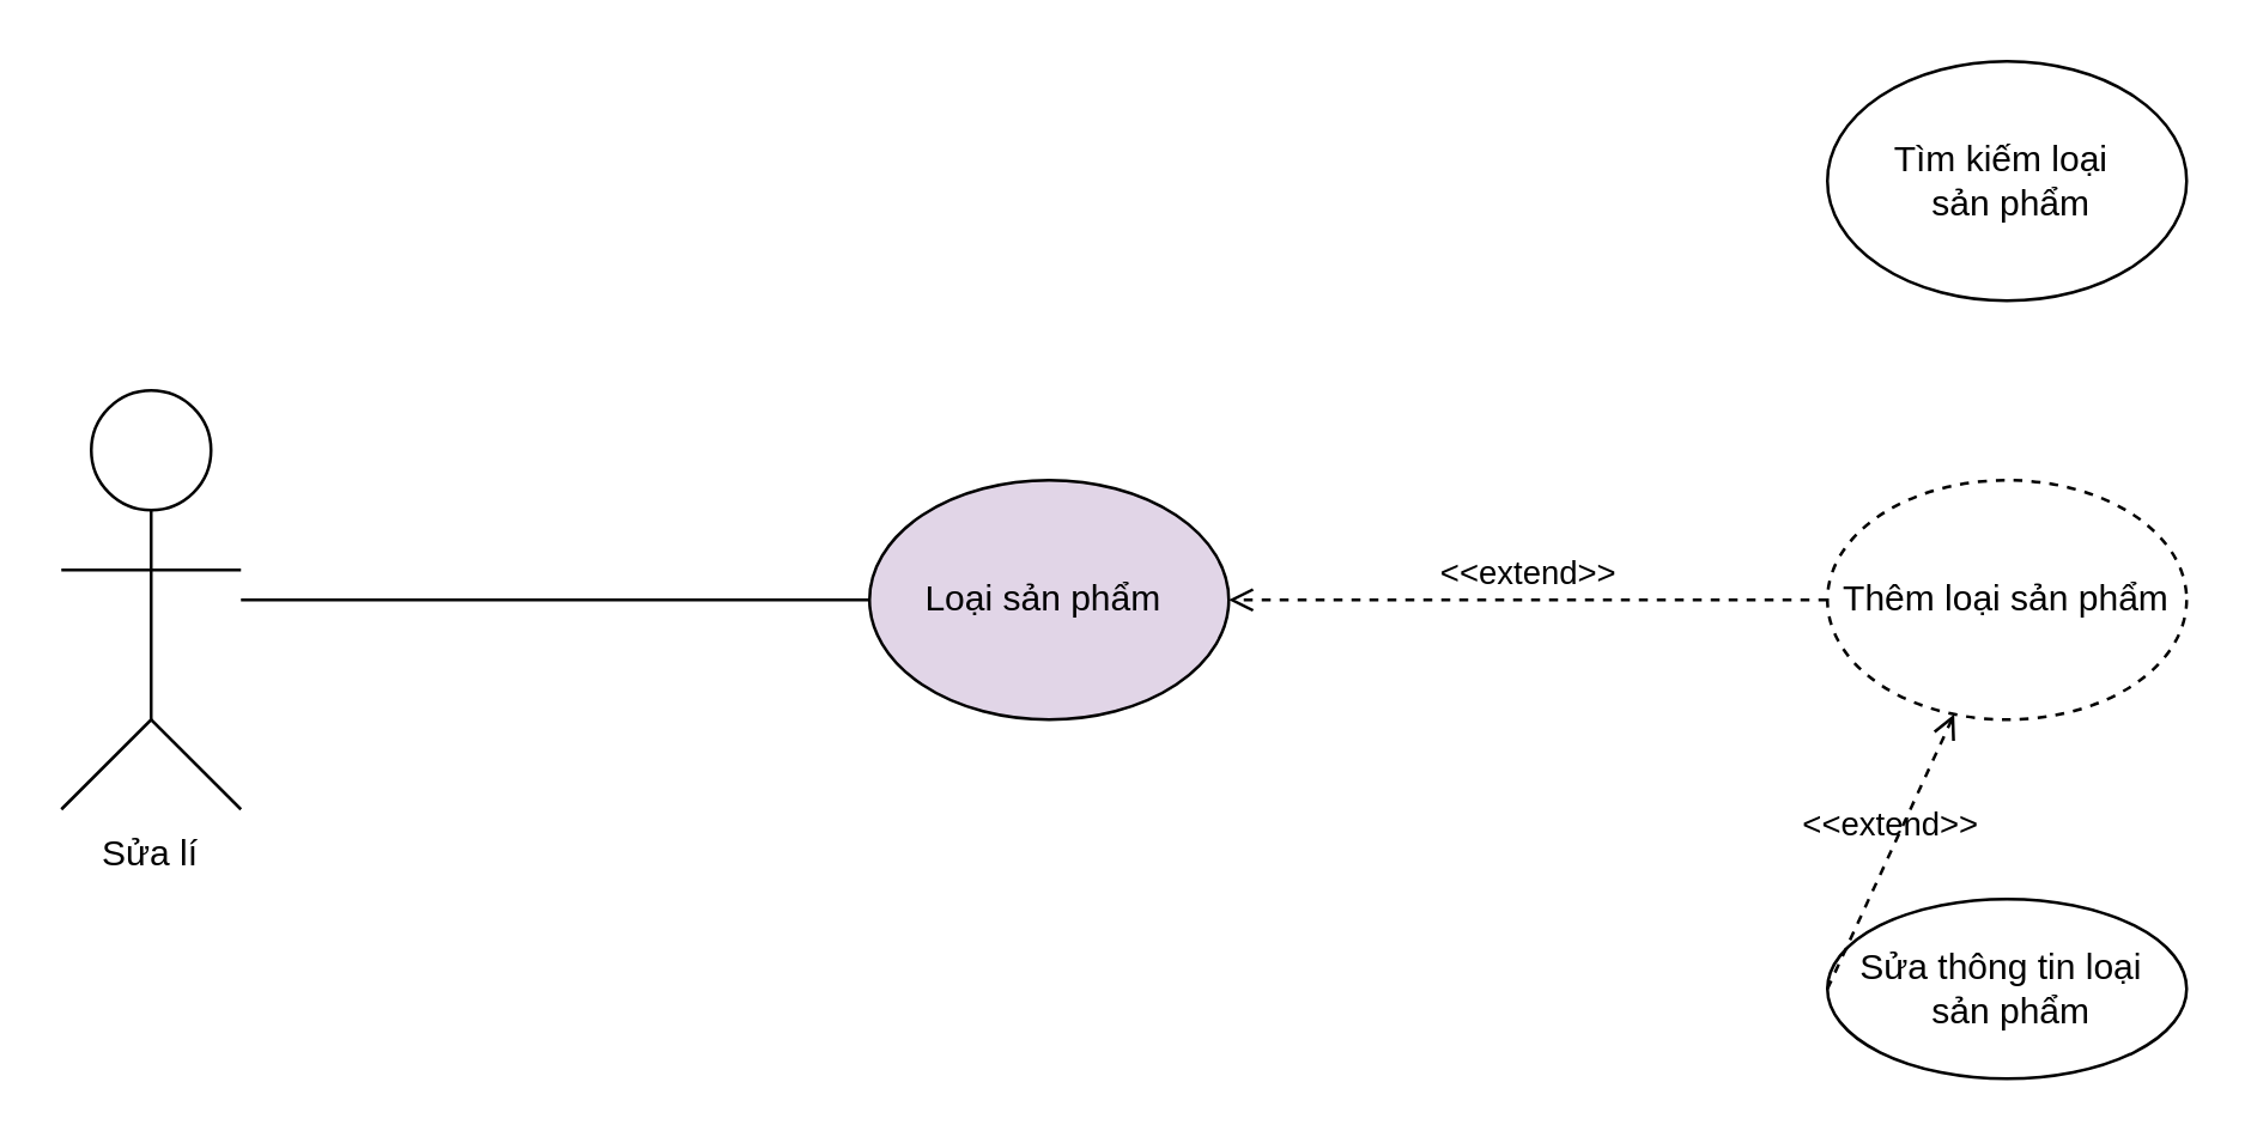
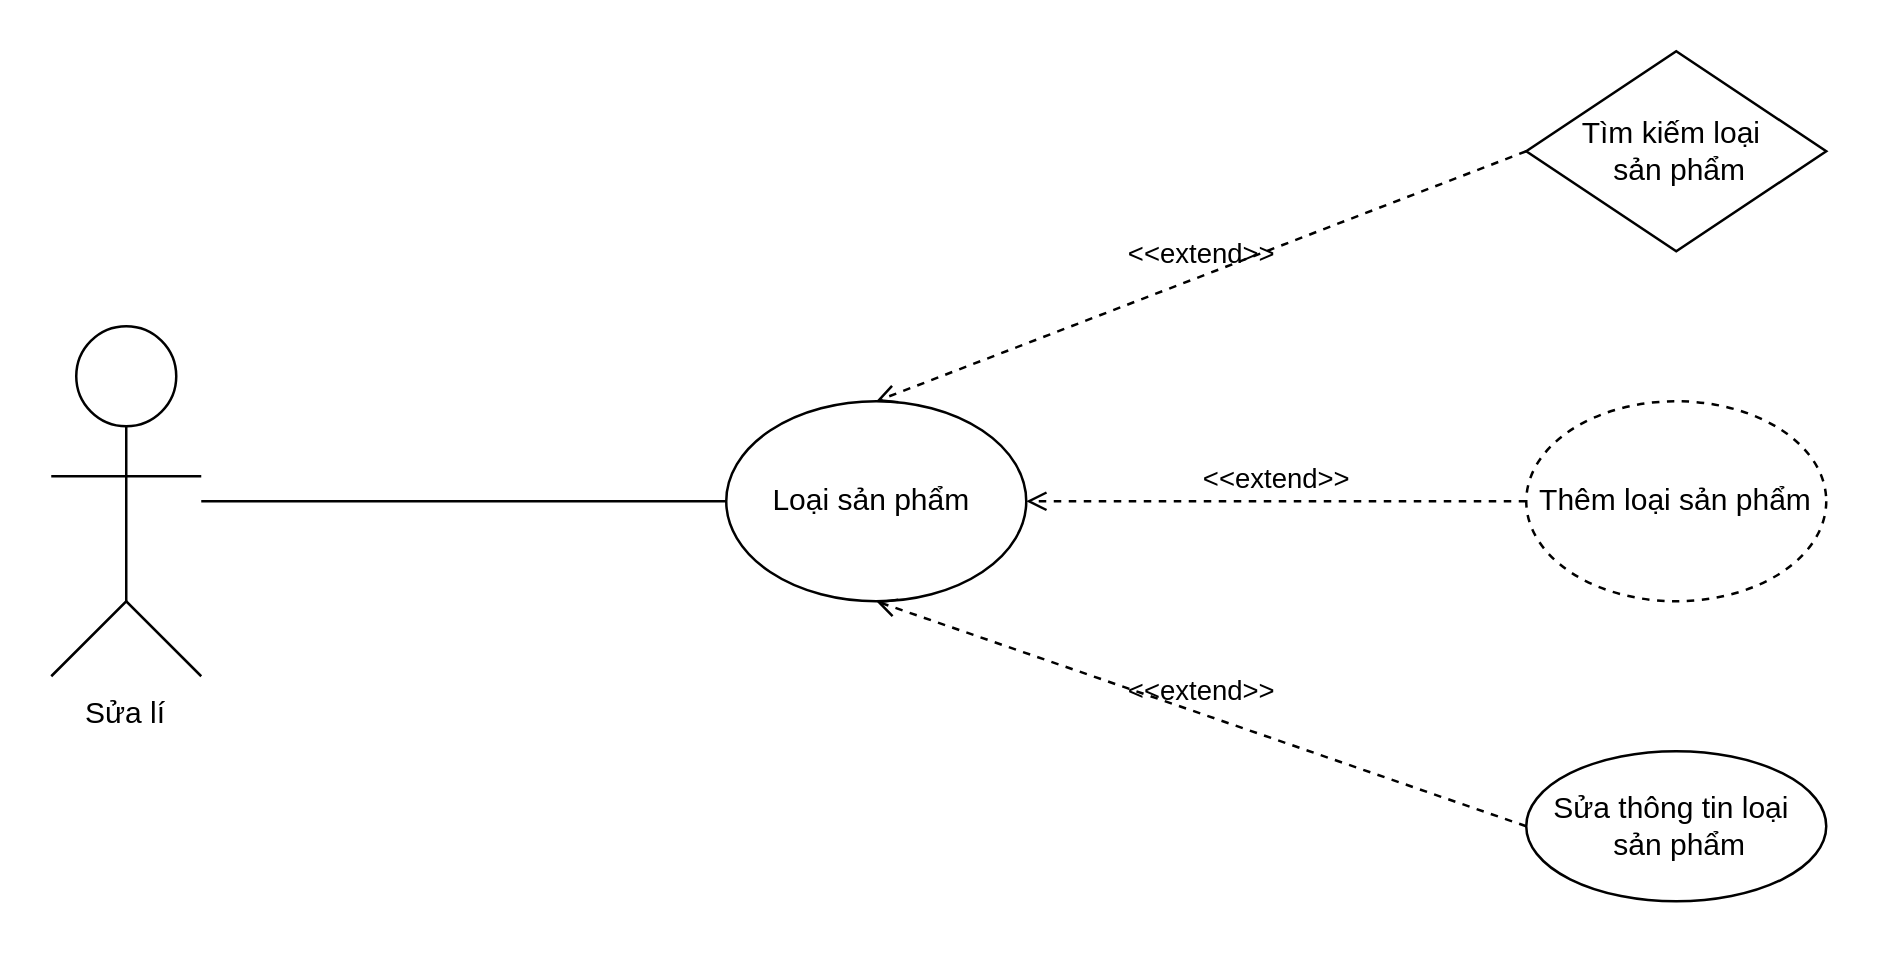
  <mxCell id="0" />
  <mxCell id="1" parent="0" />
  <mxCell id="2" value="Thêm loại sản phẩm" style="ellipse;whiteSpace=wrap;html=1;dashed=1;" parent="1" vertex="1"><mxGeometry x="610" y="160" width="120" height="80" as="geometry" /></mxCell>
  <mxCell id="3" value="Sửa thông tin loại&amp;nbsp;&lt;br&gt;&amp;nbsp;sản phẩm" style="ellipse;whiteSpace=wrap;html=1;" parent="1" vertex="1"><mxGeometry x="610" y="300" width="120" height="60" as="geometry" /></mxCell>
- <mxCell id="4" value="Tìm kiếm loại&amp;nbsp;&lt;br&gt;&amp;nbsp;sản phẩm" style="ellipse;whiteSpace=wrap;html=1;" parent="1" vertex="1"><mxGeometry x="610" y="20" width="120" height="80" as="geometry" /></mxCell>
- <mxCell id="5" value="Loại sản phẩm&amp;nbsp;" style="ellipse;whiteSpace=wrap;html=1;fillColor=#e1d5e7;" parent="1" vertex="1"><mxGeometry x="290" y="160" width="120" height="80" as="geometry" /></mxCell>
+ <mxCell id="4" value="Tìm kiếm loại&amp;nbsp;&lt;br&gt;&amp;nbsp;sản phẩm" style="rhombus;whiteSpace=wrap;html=1;" parent="1" vertex="1"><mxGeometry x="610" y="20" width="120" height="80" as="geometry" /></mxCell>
+ <mxCell id="5" value="Loại sản phẩm&amp;nbsp;" style="ellipse;whiteSpace=wrap;html=1;" parent="1" vertex="1"><mxGeometry x="290" y="160" width="120" height="80" as="geometry" /></mxCell>
+ <mxCell id="6" value="&amp;lt;&amp;lt;extend&amp;gt;&amp;gt;" style="html=1;verticalAlign=bottom;labelBackgroundColor=none;endArrow=open;endFill=0;dashed=1;rounded=0;exitX=0;exitY=0.5;exitDx=0;exitDy=0;entryX=0.5;entryY=0;entryDx=0;entryDy=0;" parent="1" source="4" target="5" edge="1"><mxGeometry width="160" relative="1" as="geometry"><mxPoint x="350" y="230" as="sourcePoint" /><mxPoint x="510" y="230" as="targetPoint" /></mxGeometry></mxCell>
  <mxCell id="7" value="&amp;lt;&amp;lt;extend&amp;gt;&amp;gt;" style="html=1;verticalAlign=bottom;labelBackgroundColor=none;endArrow=open;endFill=0;dashed=1;rounded=0;exitX=0;exitY=0.5;exitDx=0;exitDy=0;" parent="1" source="2" edge="1"><mxGeometry width="160" relative="1" as="geometry"><mxPoint x="350" y="230" as="sourcePoint" /><mxPoint x="410" y="200" as="targetPoint" /></mxGeometry></mxCell>
- <mxCell id="8" value="&amp;lt;&amp;lt;extend&amp;gt;&amp;gt;" style="html=1;verticalAlign=bottom;labelBackgroundColor=none;endArrow=open;endFill=0;dashed=1;rounded=0;exitX=0;exitY=0.5;exitDx=0;exitDy=0;" parent="1" source="3" target="2" edge="1"><mxGeometry width="160" relative="1" as="geometry"><mxPoint x="340" y="380" as="sourcePoint" /><mxPoint x="410" y="200" as="targetPoint" /></mxGeometry></mxCell>
+ <mxCell id="8" value="&amp;lt;&amp;lt;extend&amp;gt;&amp;gt;" style="html=1;verticalAlign=bottom;labelBackgroundColor=none;endArrow=open;endFill=0;dashed=1;rounded=0;exitX=0;exitY=0.5;exitDx=0;exitDy=0;entryX=0.5;entryY=1;entryDx=0;entryDy=0;" parent="1" source="3" target="5" edge="1"><mxGeometry width="160" relative="1" as="geometry"><mxPoint x="340" y="380" as="sourcePoint" /><mxPoint x="410" y="200" as="targetPoint" /></mxGeometry></mxCell>
  <mxCell id="9" value="" style="ellipse;whiteSpace=wrap;html=1;aspect=fixed;" parent="1" vertex="1"><mxGeometry x="30" y="130" width="40" height="40" as="geometry" /></mxCell>
  <mxCell id="10" value="" style="endArrow=none;html=1;rounded=0;entryX=0.5;entryY=1;entryDx=0;entryDy=0;" parent="1" target="9" edge="1"><mxGeometry width="50" height="50" relative="1" as="geometry"><mxPoint x="50" y="240" as="sourcePoint" /><mxPoint x="440" y="270" as="targetPoint" /></mxGeometry></mxCell>
  <mxCell id="11" value="" style="endArrow=none;html=1;rounded=0;" parent="1" edge="1"><mxGeometry width="50" height="50" relative="1" as="geometry"><mxPoint x="20" y="190" as="sourcePoint" /><mxPoint x="80" y="190" as="targetPoint" /></mxGeometry></mxCell>
  <mxCell id="12" value="" style="endArrow=none;html=1;rounded=0;" parent="1" edge="1"><mxGeometry width="50" height="50" relative="1" as="geometry"><mxPoint x="20" y="270" as="sourcePoint" /><mxPoint x="80" y="270" as="targetPoint" /><Array as="points"><mxPoint x="50" y="240" /></Array></mxGeometry></mxCell>
  <mxCell id="13" value="Sửa lí" style="text;html=1;strokeColor=none;fillColor=none;align=center;verticalAlign=middle;whiteSpace=wrap;rounded=0;" parent="1" vertex="1"><mxGeometry x="20" y="270" width="60" height="30" as="geometry" /></mxCell>
  <mxCell id="14" value="" style="endArrow=none;html=1;rounded=0;exitX=0;exitY=0.5;exitDx=0;exitDy=0;" parent="1" source="5" edge="1"><mxGeometry width="50" height="50" relative="1" as="geometry"><mxPoint x="410" y="260" as="sourcePoint" /><mxPoint x="80" y="200" as="targetPoint" /></mxGeometry></mxCell>
